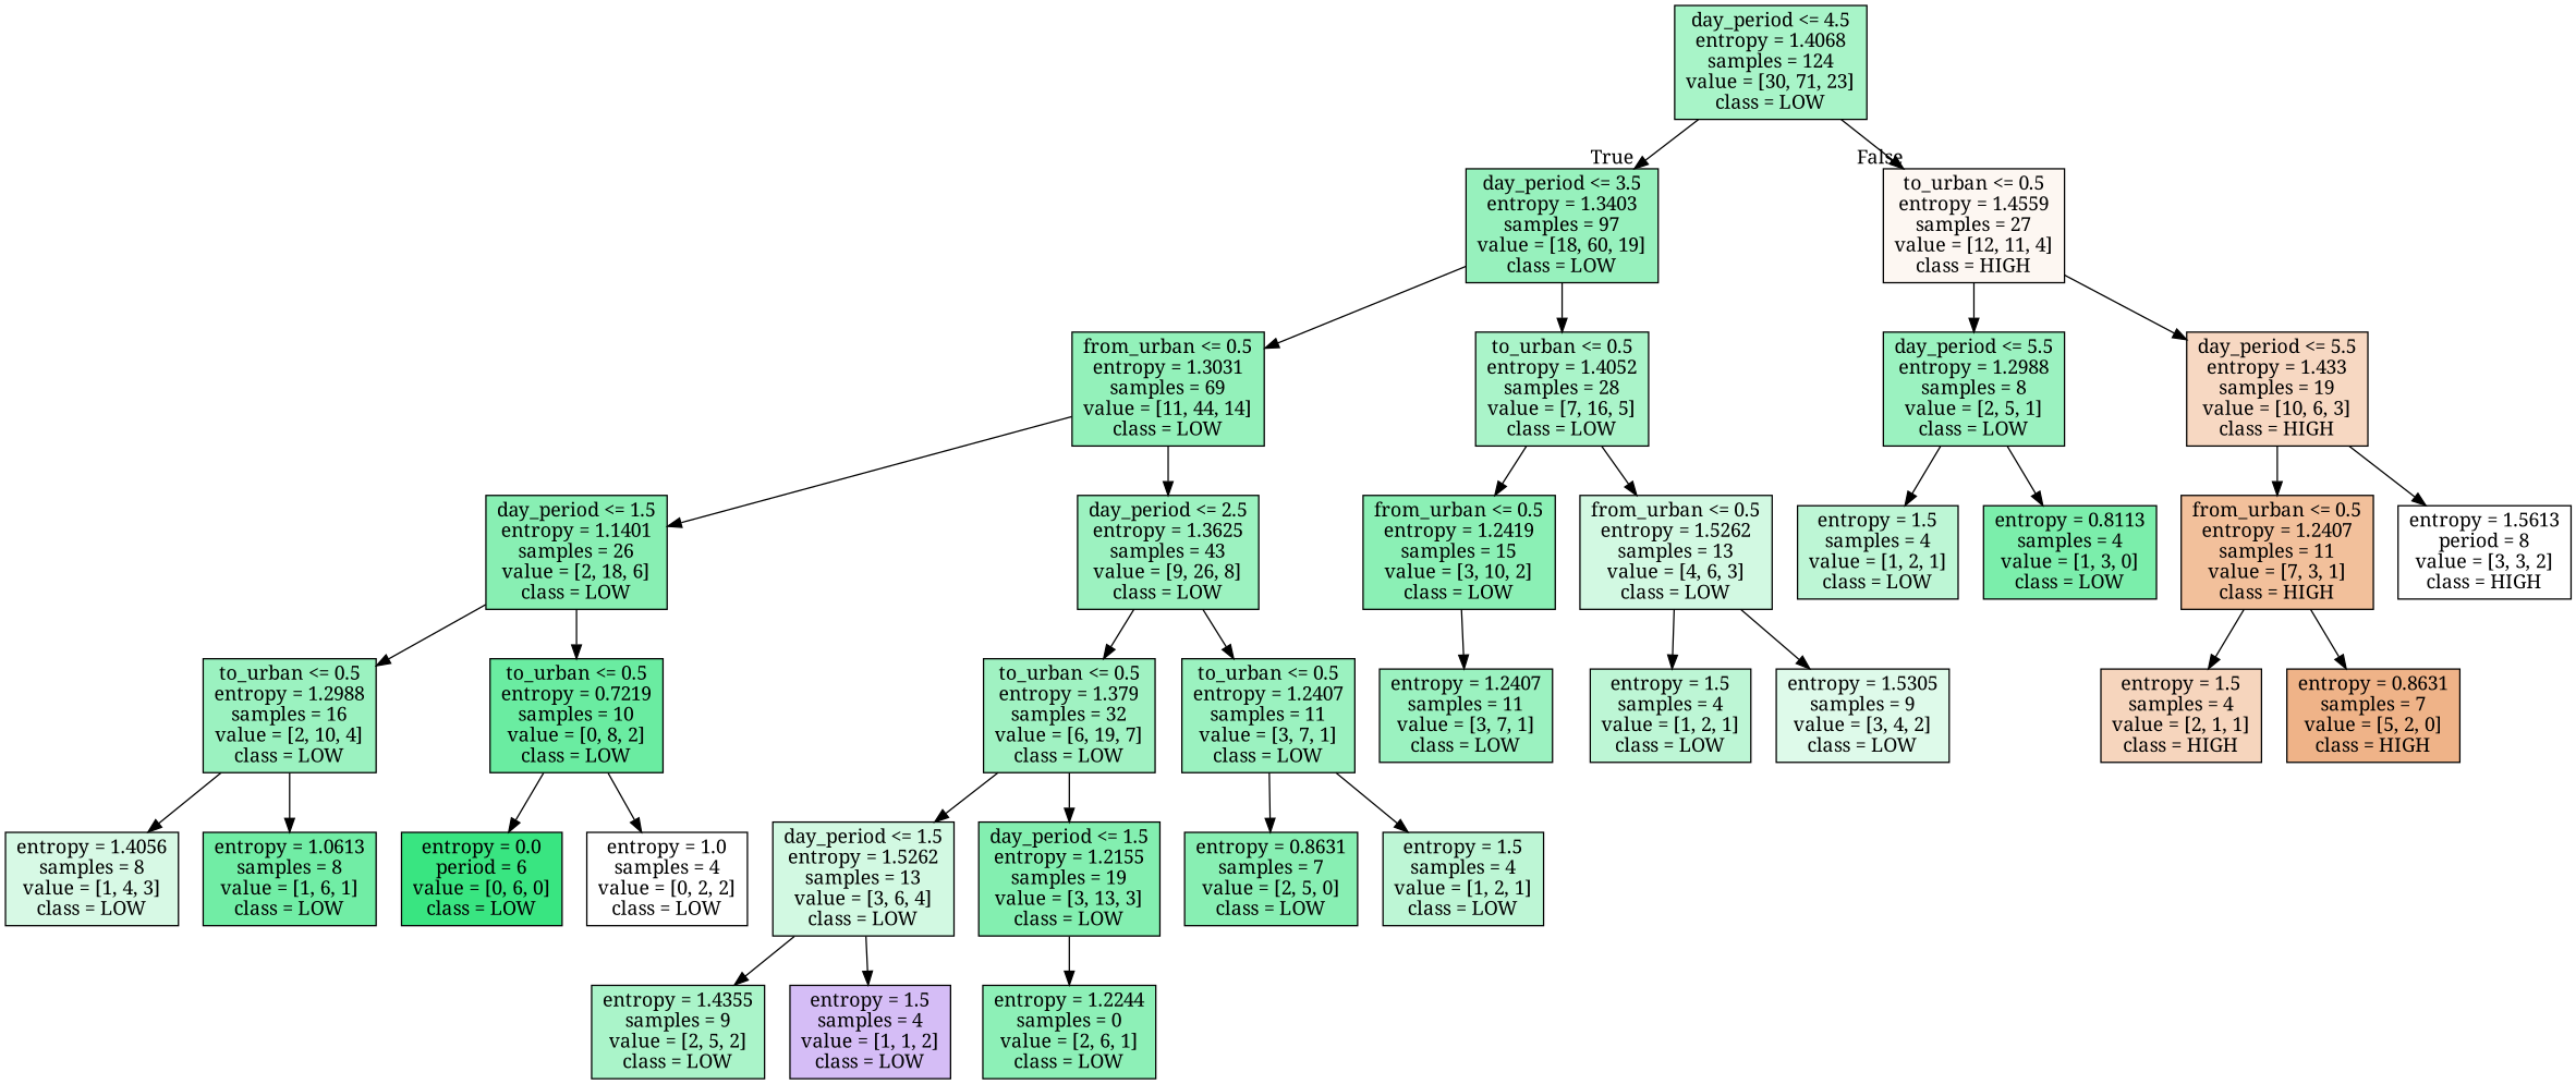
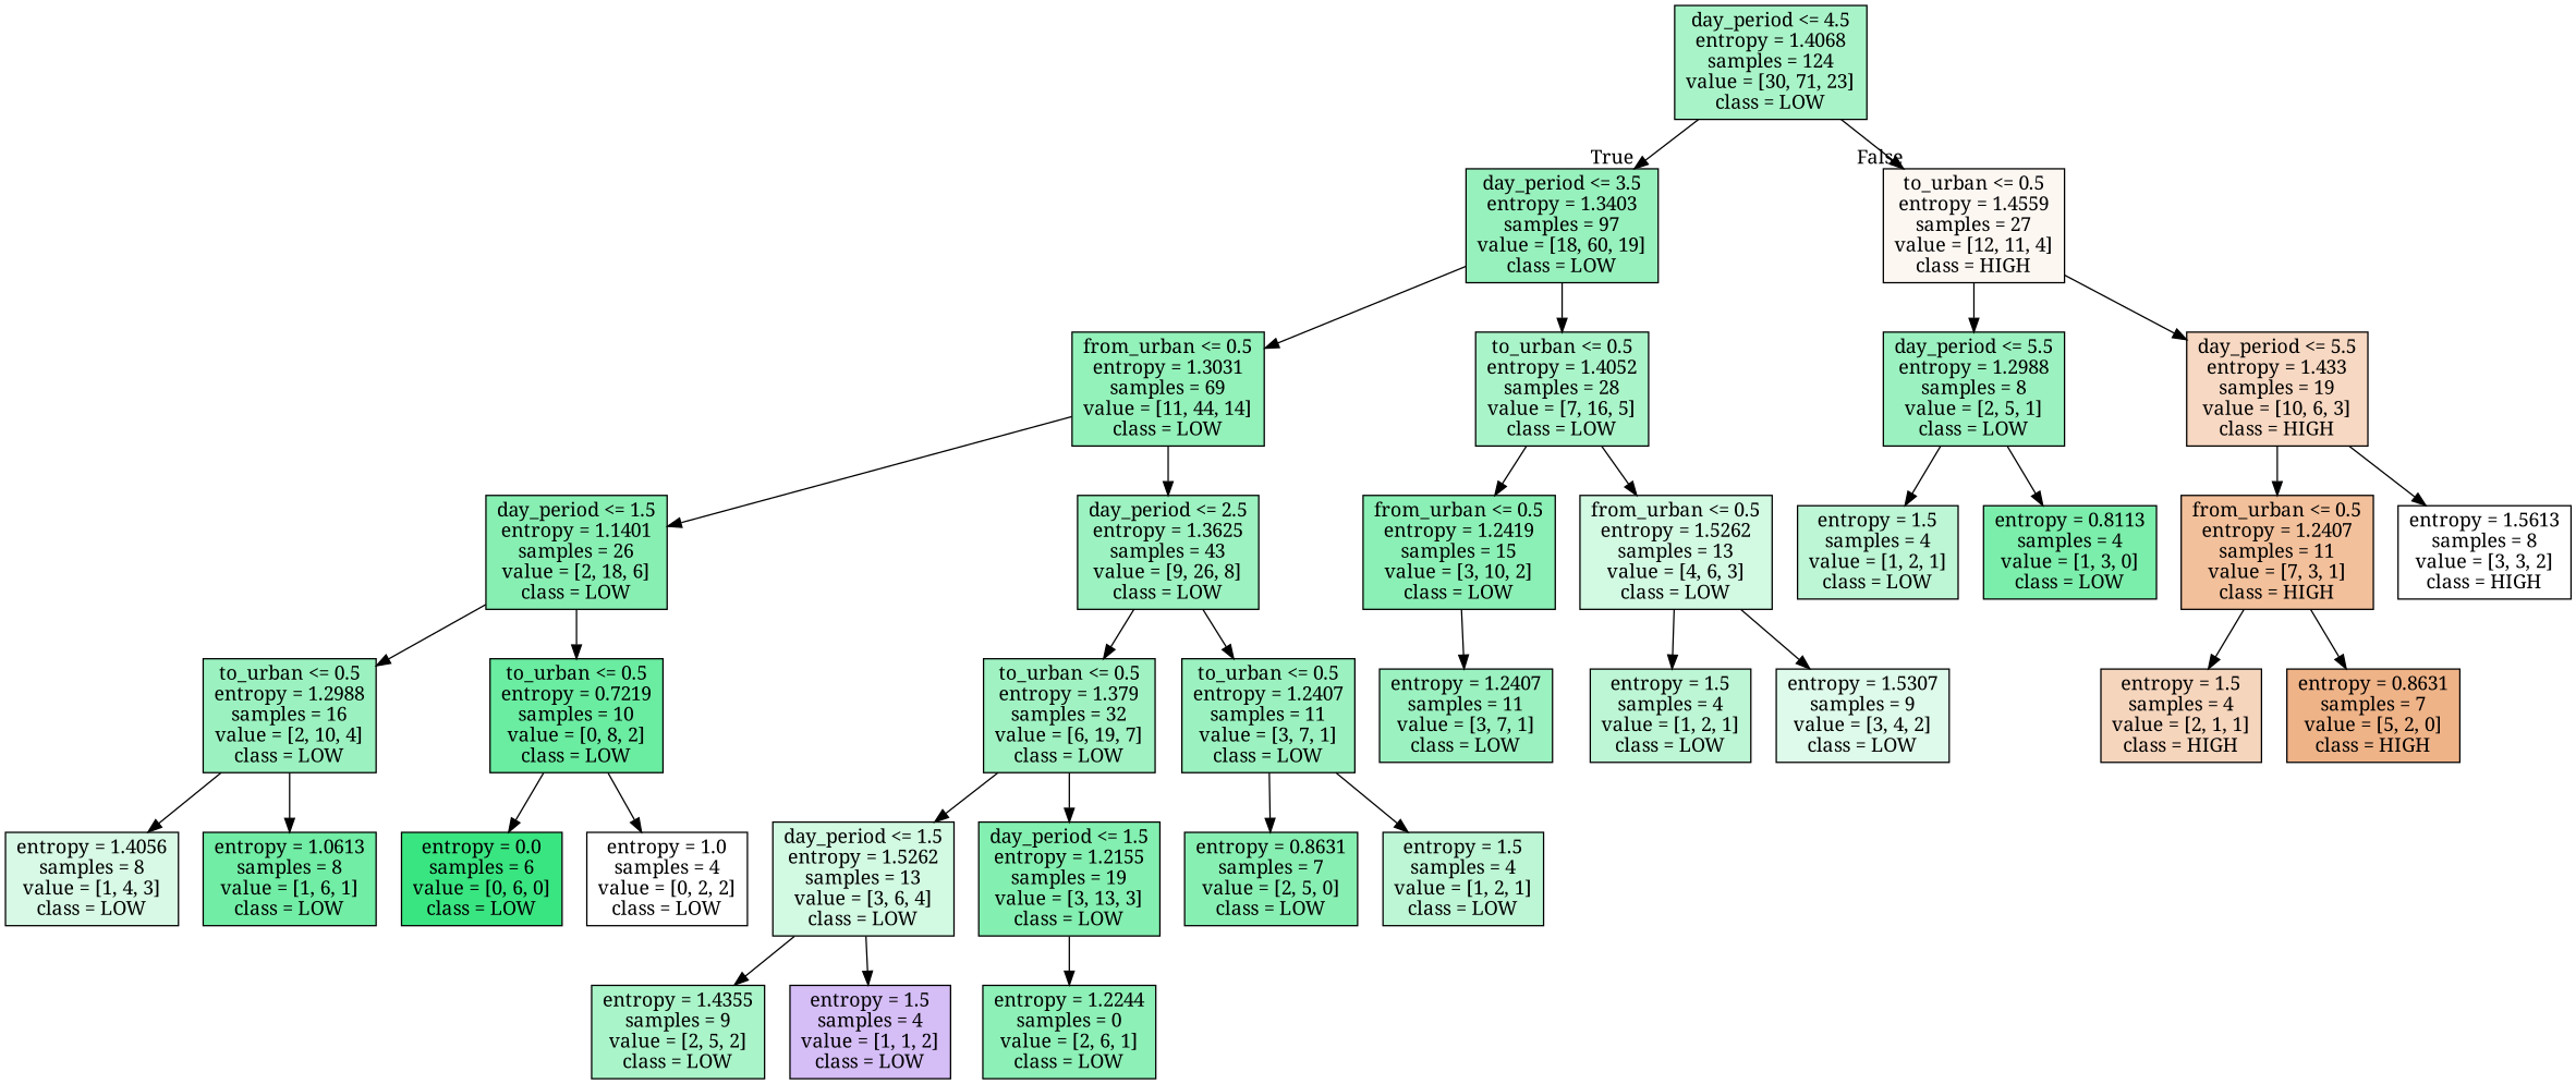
  digraph {
    fontname="Noto Serif"
    node [color=black fillcolor="#39e58180" fontname="Noto Serif" shape=box style=filled]
    edge [fontname="Noto Serif"]
    n1 [fillcolor="#39e5816f" label="day_period <= 4.5\nentropy = 1.4068\nsamples = 124\nvalue = [30, 71, 23]\nclass = LOW"]
    n2 [fillcolor="#39e58186" label="day_period <= 3.5\nentropy = 1.3403\nsamples = 97\nvalue = [18, 60, 19]\nclass = LOW"]
    n3 [fillcolor="#e5813910" label="to_urban <= 0.5\nentropy = 1.4559\nsamples = 27\nvalue = [12, 11, 4]\nclass = HIGH"]
    n4 [fillcolor="#39e5818b" label="from_urban <= 0.5\nentropy = 1.3031\nsamples = 69\nvalue = [11, 44, 14]\nclass = LOW"]
    n5 [fillcolor="#39e5816d" label="to_urban <= 0.5\nentropy = 1.4052\nsamples = 28\nvalue = [7, 16, 5]\nclass = LOW"]
    n6 [label="day_period <= 5.5\nentropy = 1.2988\nsamples = 8\nvalue = [2, 5, 1]\nclass = LOW"]
    n7 [fillcolor="#e581394e" label="day_period <= 5.5\nentropy = 1.433\nsamples = 19\nvalue = [10, 6, 3]\nclass = HIGH"]
    n8 [fillcolor="#39e58199" label="day_period <= 1.5\nentropy = 1.1401\nsamples = 26\nvalue = [2, 18, 6]\nclass = LOW"]
    n9 [fillcolor="#39e5817f" label="day_period <= 2.5\nentropy = 1.3625\nsamples = 43\nvalue = [9, 26, 8]\nclass = LOW"]
    n10 [fillcolor="#39e58195" label="from_urban <= 0.5\nentropy = 1.2419\nsamples = 15\nvalue = [3, 10, 2]\nclass = LOW"]
    n11 [fillcolor="#39e58139" label="from_urban <= 0.5\nentropy = 1.5262\nsamples = 13\nvalue = [4, 6, 3]\nclass = LOW"]
    n12 [label="to_urban <= 0.5\nentropy = 1.2988\nsamples = 16\nvalue = [2, 10, 4]\nclass = LOW"]
    n13 [fillcolor="#39e581bf" label="to_urban <= 0.5\nentropy = 0.7219\nsamples = 10\nvalue = [0, 8, 2]\nclass = LOW"]
    n14 [fillcolor="#39e5817a" label="to_urban <= 0.5\nentropy = 1.379\nsamples = 32\nvalue = [6, 19, 7]\nclass = LOW"]
    n15 [label="to_urban <= 0.5\nentropy = 1.2407\nsamples = 11\nvalue = [3, 7, 1]\nclass = LOW"]
    n16 [fillcolor="#39e58133" label="entropy = 1.4056\nsamples = 8\nvalue = [1, 4, 3]\nclass = LOW"]
    n17 [fillcolor="#39e581b6" label="entropy = 1.0613\nsamples = 8\nvalue = [1, 6, 1]\nclass = LOW"]
-   n18 [fillcolor="#39e581ff" label="entropy = 0.0\nperiod = 6\nvalue = [0, 6, 0]\nclass = LOW"]
+   n18 [fillcolor="#39e581ff" label="entropy = 0.0\nsamples = 6\nvalue = [0, 6, 0]\nclass = LOW"]
    n19 [fillcolor="#39e58100" label="entropy = 1.0\nsamples = 4\nvalue = [0, 2, 2]\nclass = LOW"]
    n20 [fillcolor="#39e58139" label="day_period <= 1.5\nentropy = 1.5262\nsamples = 13\nvalue = [3, 6, 4]\nclass = LOW"]
    n21 [fillcolor="#39e5819f" label="day_period <= 1.5\nentropy = 1.2155\nsamples = 19\nvalue = [3, 13, 3]\nclass = LOW"]
    n22 [fillcolor="#39e58199" label="entropy = 0.8631\nsamples = 7\nvalue = [2, 5, 0]\nclass = LOW"]
    n23 [fillcolor="#39e58155" label="entropy = 1.5\nsamples = 4\nvalue = [1, 2, 1]\nclass = LOW"]
    n24 [fillcolor="#39e5816d" label="entropy = 1.4355\nsamples = 9\nvalue = [2, 5, 2]\nclass = LOW"]
    n25 [fillcolor="#8139e555" label="entropy = 1.5\nsamples = 4\nvalue = [1, 1, 2]\nclass = LOW"]
    n26 [fillcolor="#39e58192" label="entropy = 1.2244\nsamples = 0\nvalue = [2, 6, 1]\nclass = LOW"]
    n27 [label="entropy = 1.2407\nsamples = 11\nvalue = [3, 7, 1]\nclass = LOW"]
    n28 [fillcolor="#39e58155" label="entropy = 1.5\nsamples = 4\nvalue = [1, 2, 1]\nclass = LOW"]
-   n29 [fillcolor="#39e5812a" label="entropy = 1.5305\nsamples = 9\nvalue = [3, 4, 2]\nclass = LOW"]
+   n29 [fillcolor="#39e5812a" label="entropy = 1.5307\nsamples = 9\nvalue = [3, 4, 2]\nclass = LOW"]
    n30 [fillcolor="#39e58155" label="entropy = 1.5\nsamples = 4\nvalue = [1, 2, 1]\nclass = LOW"]
    n31 [fillcolor="#39e581aa" label="entropy = 0.8113\nsamples = 4\nvalue = [1, 3, 0]\nclass = LOW"]
    n32 [fillcolor="#e5813980" label="from_urban <= 0.5\nentropy = 1.2407\nsamples = 11\nvalue = [7, 3, 1]\nclass = HIGH"]
-   n33 [fillcolor="#e5813900" label="entropy = 1.5613\nperiod = 8\nvalue = [3, 3, 2]\nclass = HIGH"]
+   n33 [fillcolor="#e5813900" label="entropy = 1.5613\nsamples = 8\nvalue = [3, 3, 2]\nclass = HIGH"]
    n34 [fillcolor="#e5813955" label="entropy = 1.5\nsamples = 4\nvalue = [2, 1, 1]\nclass = HIGH"]
    n35 [fillcolor="#e5813999" label="entropy = 0.8631\nsamples = 7\nvalue = [5, 2, 0]\nclass = HIGH"]
    n1 -> n2 [headlabel=True labelangle=45 labeldistance=2.5]
    n1 -> n3 [headlabel=False labelangle=-45 labeldistance=2.5]
    n2 -> n4
    n2 -> n5
    n3 -> n6
    n3 -> n7
    n4 -> n8
    n4 -> n9
    n5 -> n10
    n5 -> n11
    n6 -> n30
    n6 -> n31
    n7 -> n32
    n7 -> n33
    n8 -> n12
    n8 -> n13
    n9 -> n14
    n9 -> n15
    n10 -> n27
    n11 -> n28
    n11 -> n29
    n12 -> n16
    n12 -> n17
    n13 -> n18
    n13 -> n19
    n14 -> n20
    n14 -> n21
    n15 -> n22
    n15 -> n23
    n20 -> n24
    n20 -> n25
    n21 -> n26
    n32 -> n34
    n32 -> n35
  }
